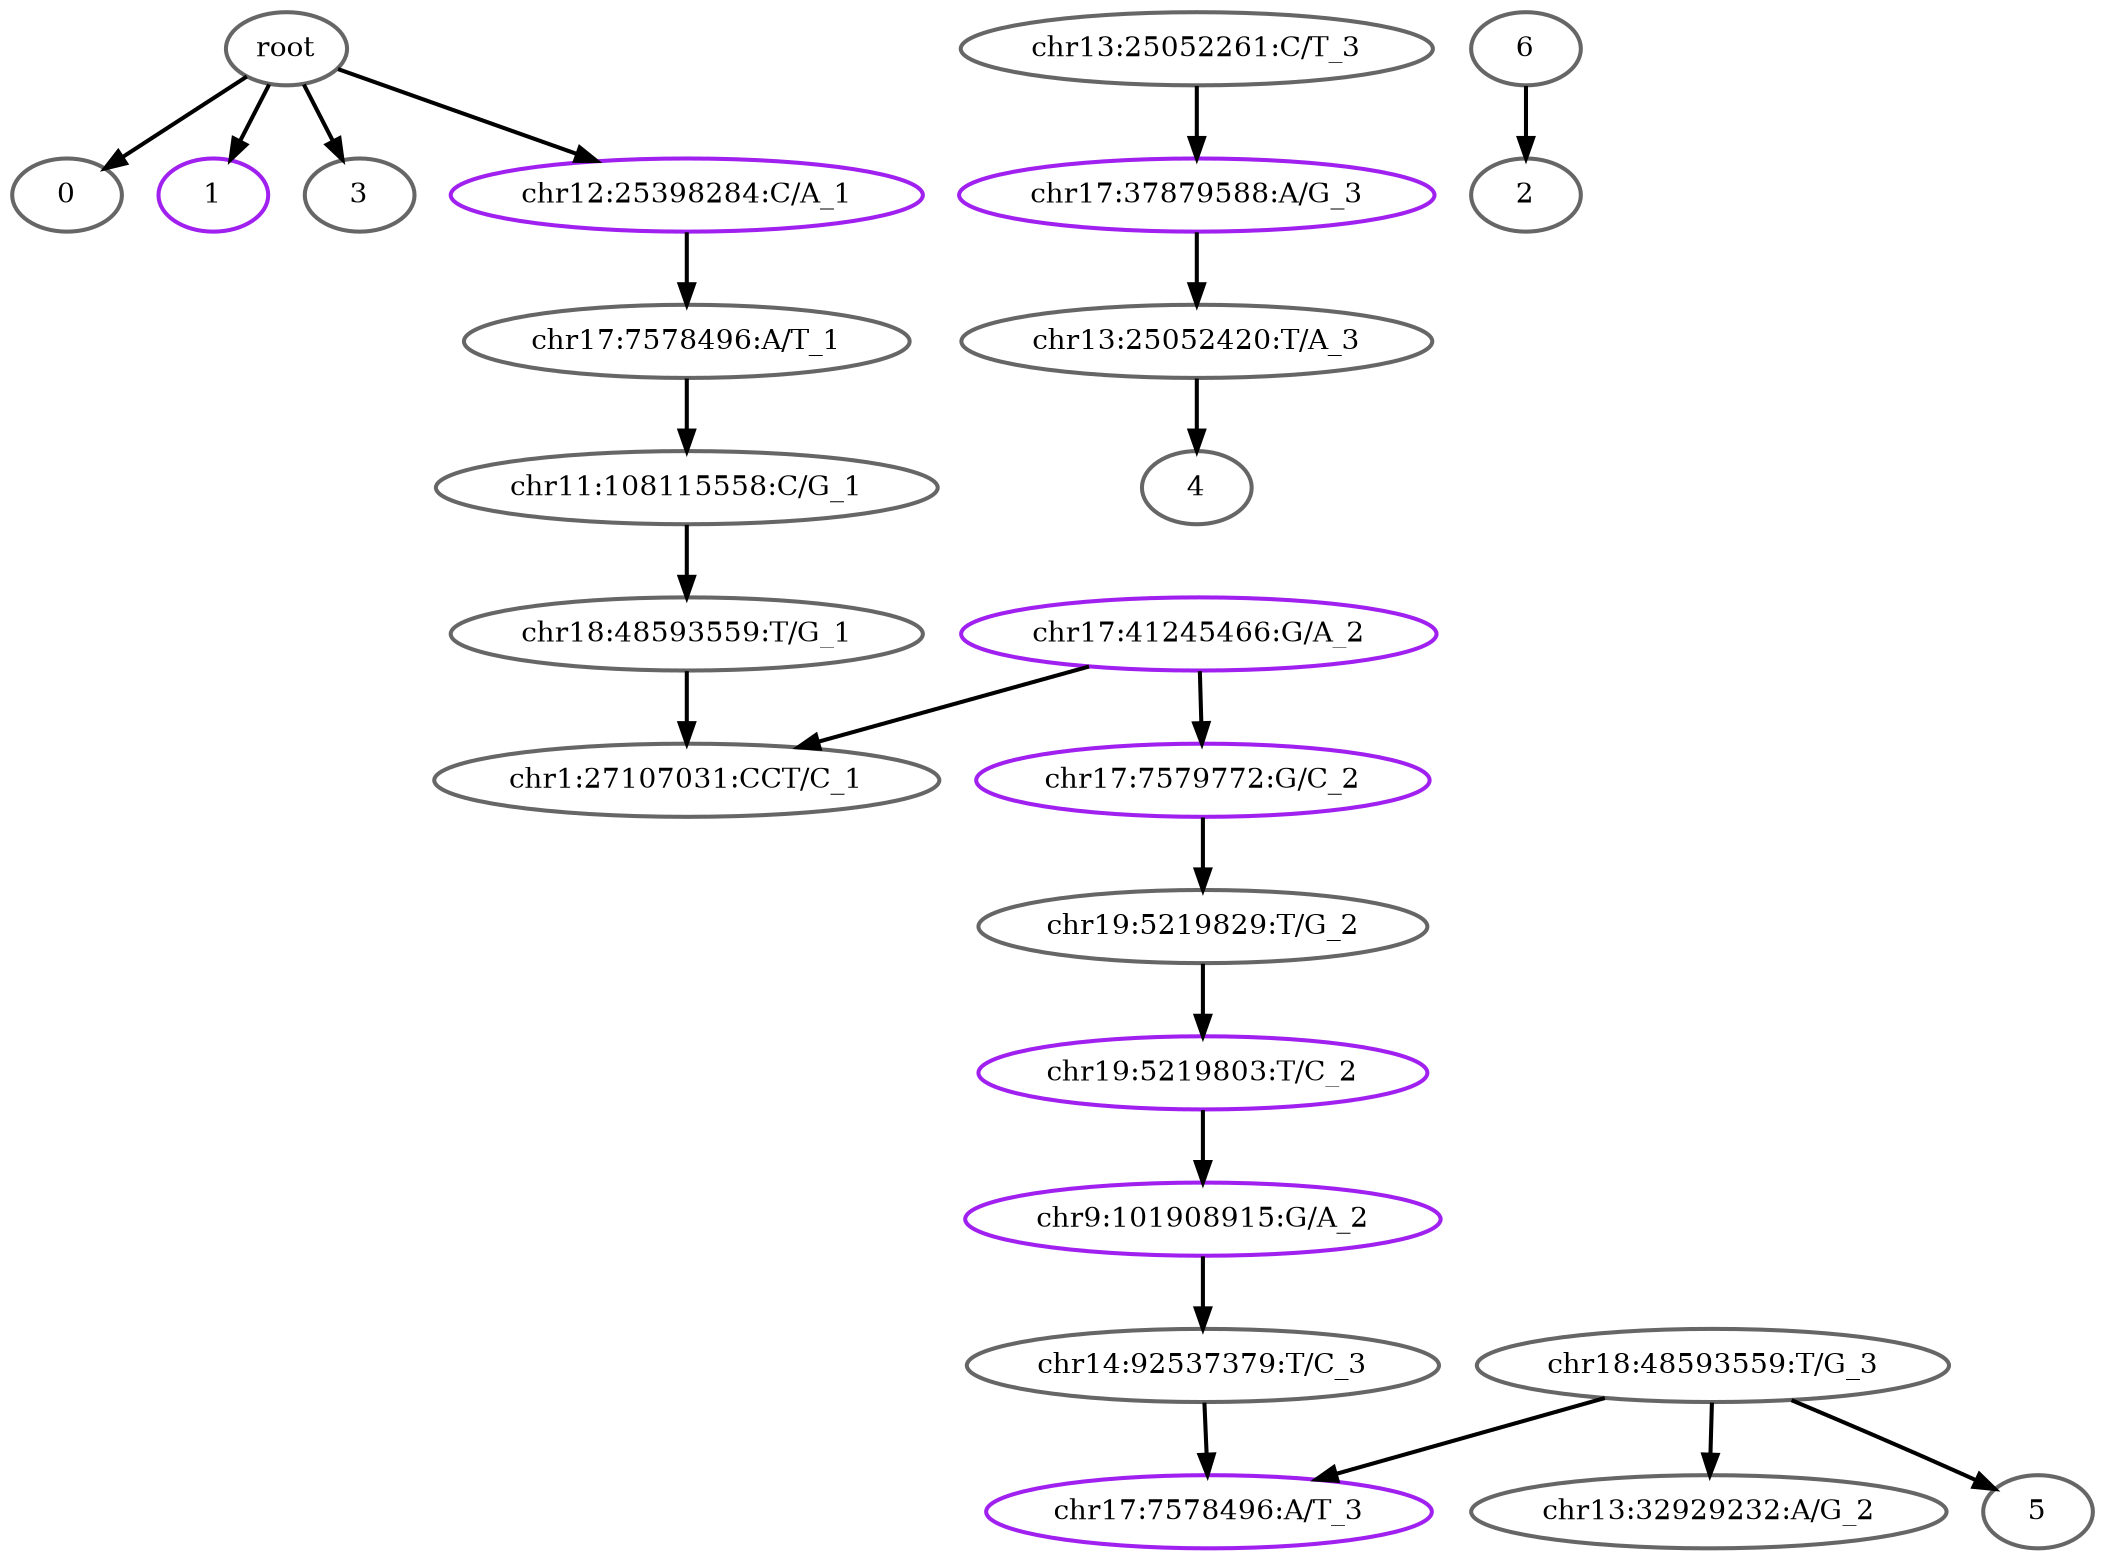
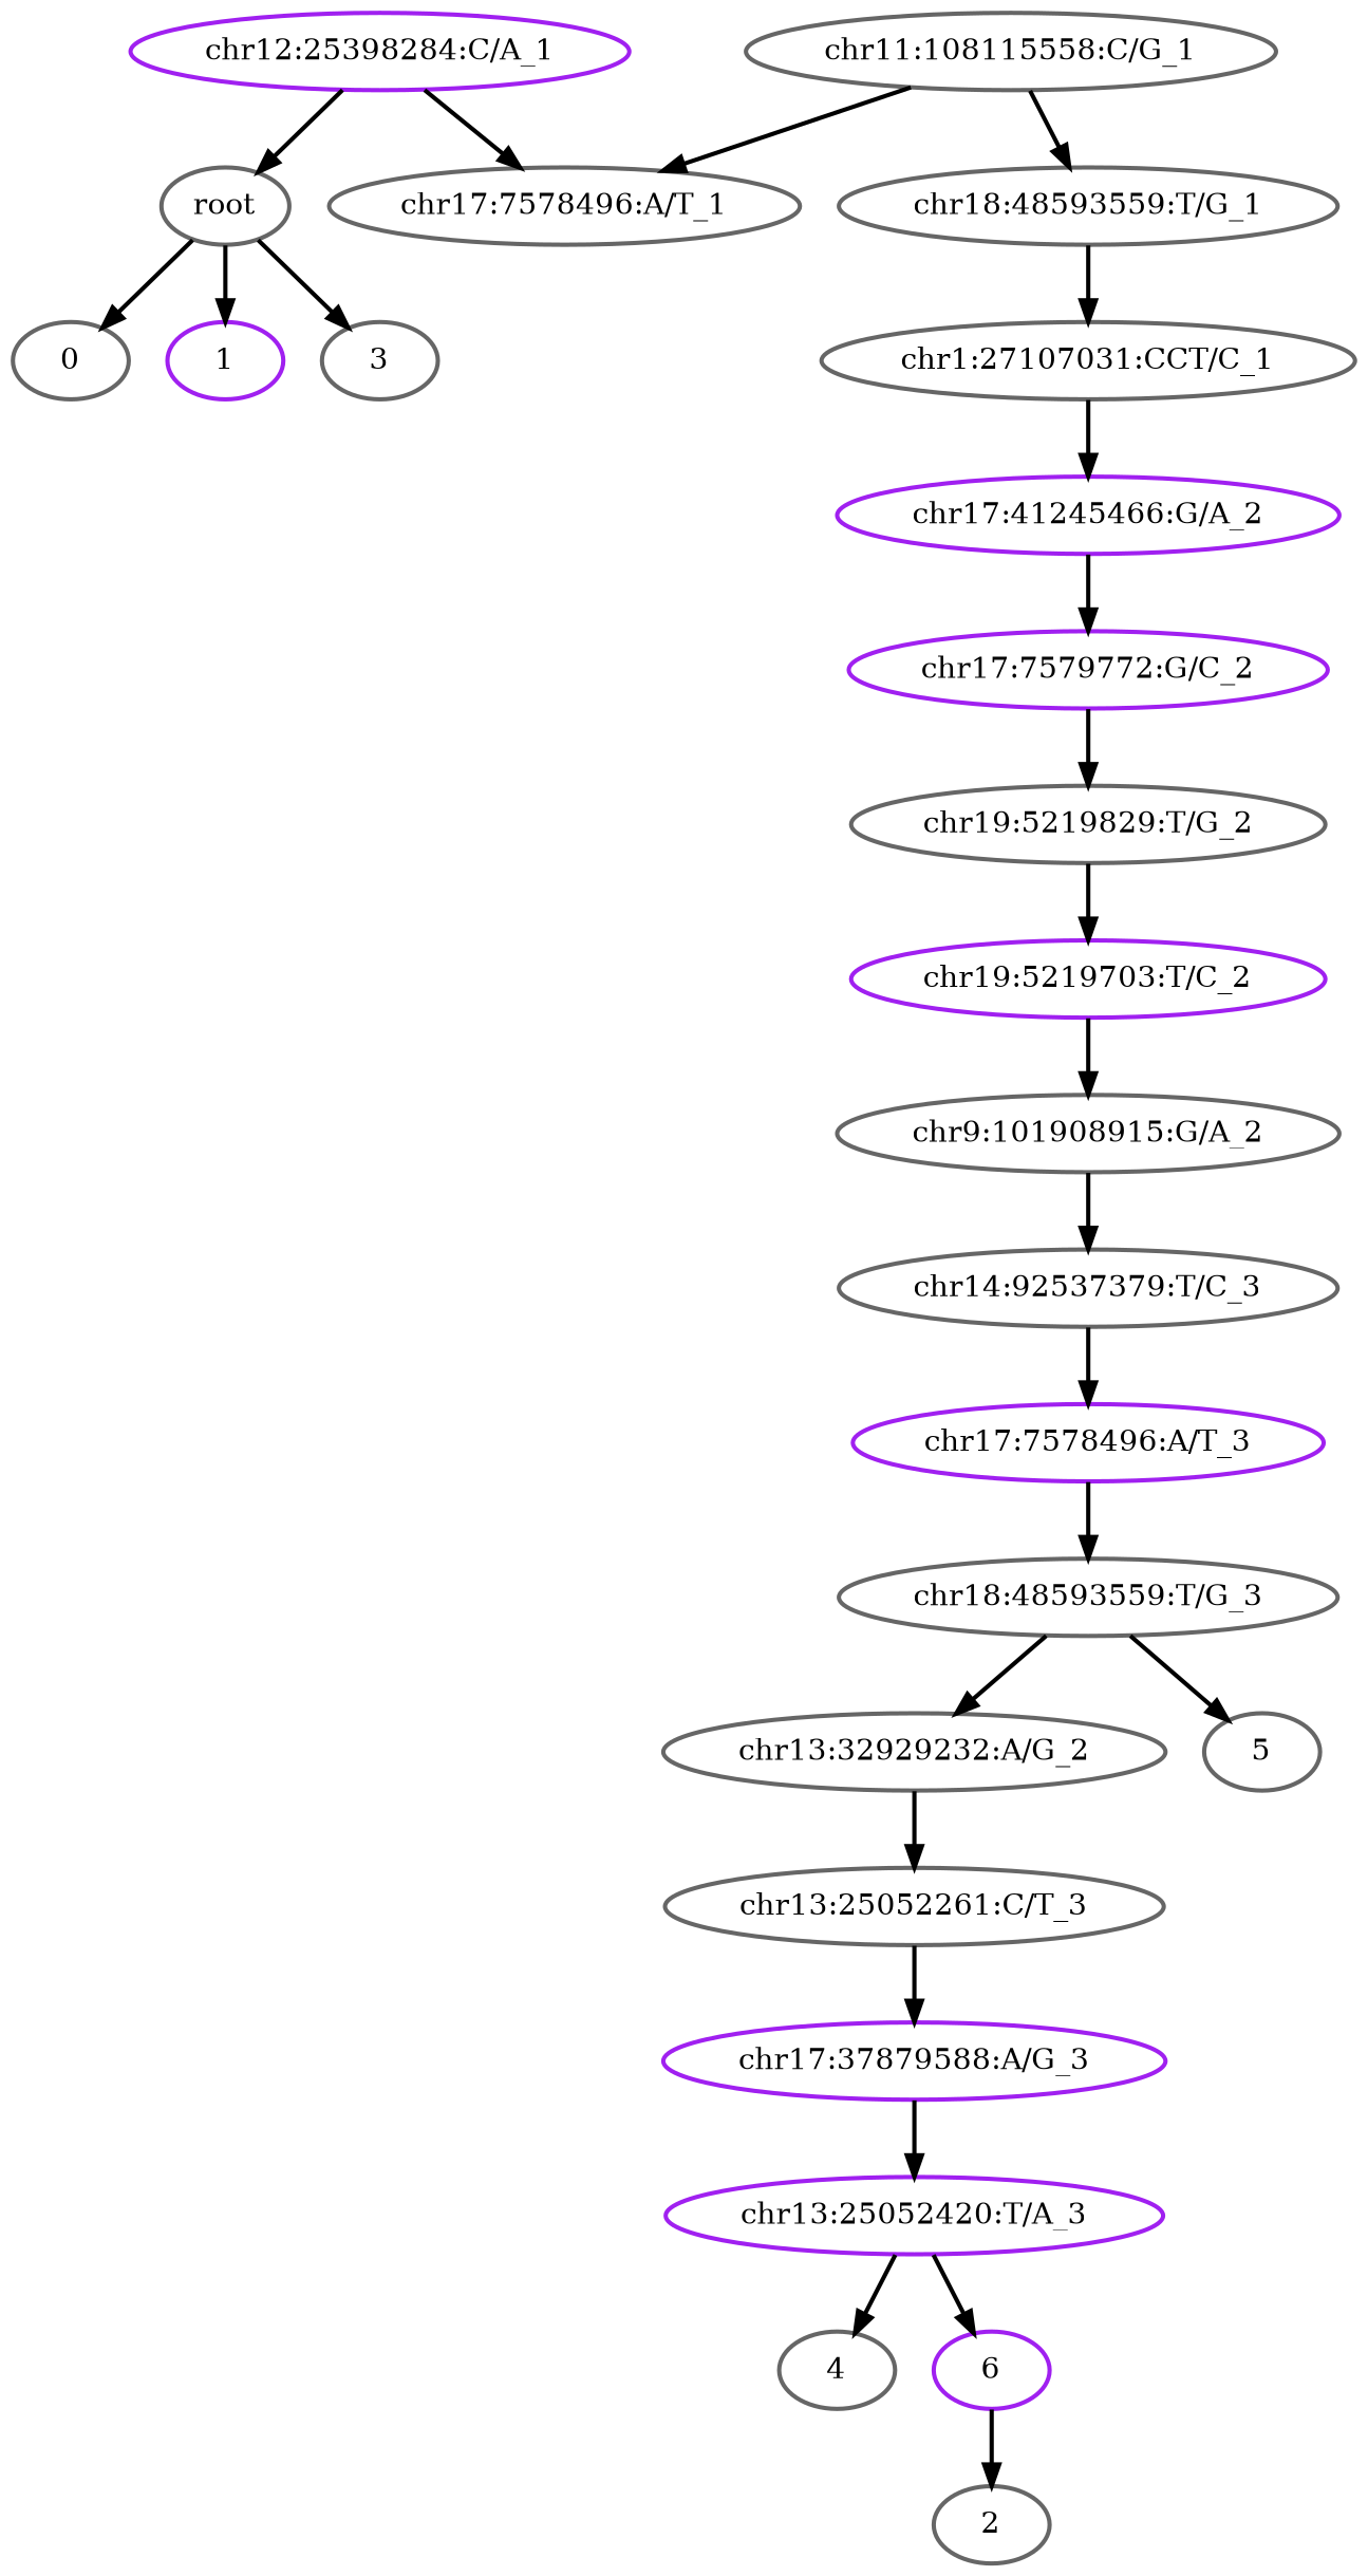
  digraph {
    rankdir=TB
    node [color=gray40 style=bold]
    edge [style=bold]
    n1 [label=root]
    n2 [label=0]
    n3 [color=purple label=1]
    n4 [label=3]
    n5 [color=purple label="chr12:25398284:C/A_1"]
    n6 [label="chr17:7578496:A/T_1"]
    n7 [label="chr13:32929232:A/G_2"]
    n8 [label="chr13:25052261:C/T_3"]
    n9 [color=purple label="chr17:37879588:A/G_3"]
-   n10 [label="chr13:25052420:T/A_3"]
+   n10 [color=purple label="chr13:25052420:T/A_3"]
    n11 [label=4]
-   n12 [label=6]
+   n12 [color=purple label=6]
    n13 [label=2]
    n14 [label=5]
    n15 [color=purple label="chr17:41245466:G/A_2"]
    n16 [color=purple label="chr17:7579772:G/C_2"]
    n17 [label="chr19:5219829:T/G_2"]
-   n18 [color=purple label="chr19:5219803:T/C_2"]
-   n19 [color=purple label="chr9:101908915:G/A_2"]
+   n18 [color=purple label="chr19:5219703:T/C_2"]
+   n19 [label="chr9:101908915:G/A_2"]
    n20 [label="chr14:92537379:T/C_3"]
    n21 [color=purple label="chr17:7578496:A/T_3"]
    n22 [label="chr18:48593559:T/G_3"]
    n23 [label="chr11:108115558:C/G_1"]
    n24 [label="chr18:48593559:T/G_1"]
    n25 [label="chr1:27107031:CCT/C_1"]
    n1 -> n2
    n1 -> n3
    n1 -> n4
-   n1 -> n5
+   n5 -> n1
    n5 -> n6
-   n6 -> n23
+   n23 -> n6
+   n7 -> n8
    n8 -> n9
    n9 -> n10
    n10 -> n11
+   n10 -> n12
    n12 -> n13
    n15 -> n16
    n16 -> n17
    n17 -> n18
    n18 -> n19
    n19 -> n20
    n20 -> n21
-   n22 -> n21
+   n21 -> n22
    n22 -> n7
    n22 -> n14
    n23 -> n24
    n24 -> n25
-   n15 -> n25
+   n25 -> n15
  }
